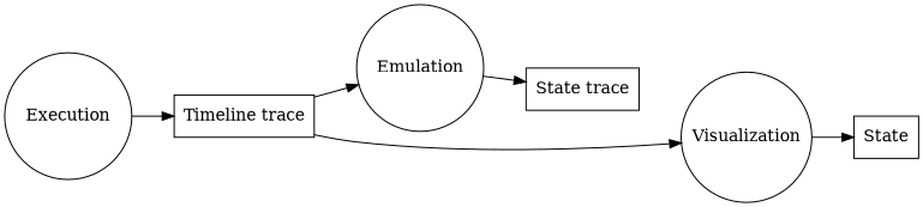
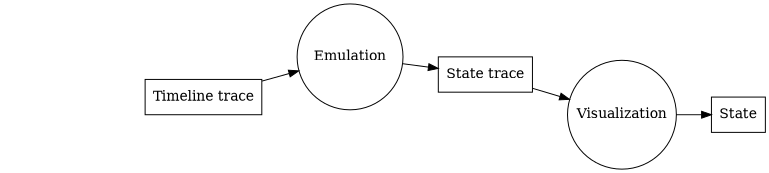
  digraph {
    rankdir=LR
    node [shape=circle]
-   Execution [width=1.5]
    n2 [label="Timeline trace" shape=box]
    Emulation [width=1.5]
    "State trace" [shape=box]
    Visualization [width=1.5]
    n6 [label=State shape=box]
-   Execution -> n2
    n2 -> Emulation
    Emulation -> "State trace"
-   n2 -> Visualization
+   "State trace" -> Visualization
    Visualization -> n6
  }
